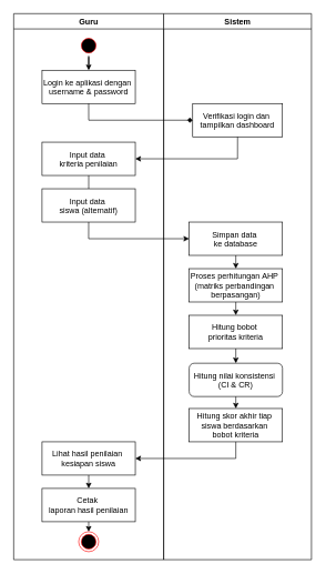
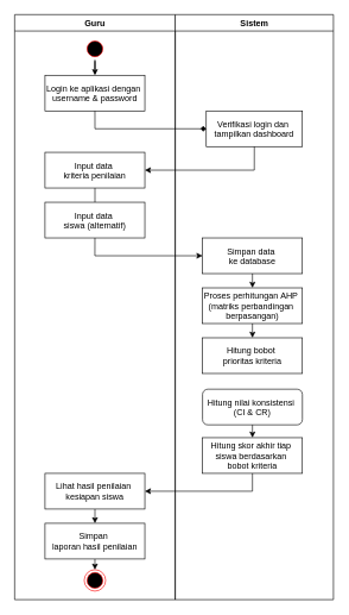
  <mxCell id="0" />
  <mxCell id="1" parent="0" />
  <mxCell id="2" value="Guru" style="swimlane;whiteSpace=wrap" vertex="1" parent="1"><mxGeometry x="20" y="20" width="225.5" height="820" as="geometry" /></mxCell>
  <mxCell id="3" value="Sistem" style="swimlane;whiteSpace=wrap" vertex="1" parent="1"><mxGeometry x="245.5" y="20" width="222.25" height="820" as="geometry" /></mxCell>
  <mxCell id="4" style="edgeStyle=orthogonalEdgeStyle;rounded=0;orthogonalLoop=1;jettySize=auto;html=1;entryX=0.5;entryY=0;entryDx=0;entryDy=0;" edge="1" parent="1" source="5" target="6"><mxGeometry relative="1" as="geometry" /></mxCell>
  <mxCell id="5" value="" style="ellipse;shape=startState;fillColor=#000000;strokeColor=#ff0000;" vertex="1" parent="1"><mxGeometry x="117.75" y="53" width="30" height="30" as="geometry" /></mxCell>
  <mxCell id="6" value="Login ke aplikasi dengan &#10;username &amp; password" style="" vertex="1" parent="1"><mxGeometry x="62.63" y="105" width="140.25" height="50" as="geometry" /></mxCell>
  <mxCell id="7" value="" style="ellipse;html=1;shape=endState;fillColor=#000000;strokeColor=#ff0000;" vertex="1" parent="1"><mxGeometry x="117.75" y="798" width="30" height="30" as="geometry" /></mxCell>
  <mxCell id="8" style="edgeStyle=orthogonalEdgeStyle;rounded=0;orthogonalLoop=1;jettySize=auto;html=1;entryX=0.5;entryY=0;entryDx=0;entryDy=0;endArrow=none;" edge="1" parent="1" source="9" target="10"><mxGeometry relative="1" as="geometry" /></mxCell>
  <mxCell id="9" value="Input data &#10;kriteria penilaian" style="" vertex="1" parent="1"><mxGeometry x="62.62" y="213" width="140.25" height="50" as="geometry" /></mxCell>
  <mxCell id="10" value="Input data &#10;siswa (alternatif)" style="" vertex="1" parent="1"><mxGeometry x="62.62" y="283" width="140.25" height="50" as="geometry" /></mxCell>
  <mxCell id="11" style="edgeStyle=orthogonalEdgeStyle;rounded=0;orthogonalLoop=1;jettySize=auto;html=1;entryX=0.5;entryY=0;entryDx=0;entryDy=0;" edge="1" parent="1" source="12" target="14"><mxGeometry relative="1" as="geometry" /></mxCell>
  <mxCell id="12" value="Lihat hasil penilaian &#10;kesiapan siswa" style="" vertex="1" parent="1"><mxGeometry x="62.63" y="663" width="140.25" height="50" as="geometry" /></mxCell>
  <mxCell id="13" style="edgeStyle=orthogonalEdgeStyle;rounded=0;orthogonalLoop=1;jettySize=auto;html=1;exitX=0.5;exitY=1;exitDx=0;exitDy=0;entryX=0.5;entryY=0;entryDx=0;entryDy=0;" edge="1" parent="1" source="14" target="7"><mxGeometry relative="1" as="geometry" /></mxCell>
- <mxCell id="14" value="Cetak &#10;laporan hasil penilaian" style="" vertex="1" parent="1"><mxGeometry x="62.62" y="733" width="140.25" height="50" as="geometry" /></mxCell>
+ <mxCell id="14" value="Simpan &#10;laporan hasil penilaian" style="" vertex="1" parent="1"><mxGeometry x="62.62" y="733" width="140.25" height="50" as="geometry" /></mxCell>
  <mxCell id="15" value="Verifikasi login dan &#10;tampilkan dashboard" style="" vertex="1" parent="1"><mxGeometry x="289.13" y="155" width="135" height="50" as="geometry" /></mxCell>
  <mxCell id="16" style="edgeStyle=orthogonalEdgeStyle;rounded=0;orthogonalLoop=1;jettySize=auto;html=1;entryX=0.5;entryY=0;entryDx=0;entryDy=0;" edge="1" parent="1" source="17" target="19"><mxGeometry relative="1" as="geometry" /></mxCell>
  <mxCell id="17" value="Simpan data &#10;ke database" style="" vertex="1" parent="1"><mxGeometry x="283.88" y="333" width="140.25" height="50" as="geometry" /></mxCell>
  <mxCell id="18" style="edgeStyle=orthogonalEdgeStyle;rounded=0;orthogonalLoop=1;jettySize=auto;html=1;entryX=0.5;entryY=0;entryDx=0;entryDy=0;" edge="1" parent="1" source="19" target="21"><mxGeometry relative="1" as="geometry" /></mxCell>
  <mxCell id="19" value="Proses perhitungan AHP &#10;(matriks perbandingan &#10;berpasangan)" style="" vertex="1" parent="1"><mxGeometry x="283.88" y="403" width="140.25" height="50" as="geometry" /></mxCell>
- <mxCell id="20" style="edgeStyle=orthogonalEdgeStyle;rounded=0;orthogonalLoop=1;jettySize=auto;html=1;entryX=0.5;entryY=0;entryDx=0;entryDy=0;" edge="1" parent="1" source="21" target="22"><mxGeometry relative="1" as="geometry" /></mxCell>
  <mxCell id="21" value="Hitung bobot &#10;prioritas kriteria" style="" vertex="1" parent="1"><mxGeometry x="283.88" y="473" width="140.25" height="50" as="geometry" /></mxCell>
  <mxCell id="22" value="Hitung nilai konsistensi &#10;(CI &amp; CR)" style="rounded=1;" vertex="1" parent="1"><mxGeometry x="283.88" y="545" width="140.25" height="50" as="geometry" /></mxCell>
  <mxCell id="23" value="Hitung skor akhir tiap &#10;siswa berdasarkan &#10;bobot kriteria" style="" vertex="1" parent="1"><mxGeometry x="283.88" y="613" width="140.25" height="50" as="geometry" /></mxCell>
  <mxCell id="24" style="edgeStyle=orthogonalEdgeStyle;rounded=0;orthogonalLoop=1;jettySize=auto;html=1;entryX=0.5;entryY=0;entryDx=0;entryDy=0;exitX=0.5;exitY=1;exitDx=0;exitDy=0;" edge="1" parent="1" source="22" target="23"><mxGeometry relative="1" as="geometry"><mxPoint x="349" y="603" as="sourcePoint" /><mxPoint x="349" y="625" as="targetPoint" /></mxGeometry></mxCell>
  <mxCell id="25" style="edgeStyle=orthogonalEdgeStyle;rounded=0;orthogonalLoop=1;jettySize=auto;html=1;entryX=0;entryY=0.5;entryDx=0;entryDy=0;exitX=0.5;exitY=1;exitDx=0;exitDy=0;endArrow=diamond;" edge="1" parent="1" source="6" target="15"><mxGeometry relative="1" as="geometry" /></mxCell>
  <mxCell id="26" style="edgeStyle=orthogonalEdgeStyle;rounded=0;orthogonalLoop=1;jettySize=auto;html=1;entryX=1;entryY=0.5;entryDx=0;entryDy=0;exitX=0.5;exitY=1;exitDx=0;exitDy=0;" edge="1" parent="1" source="15" target="9"><mxGeometry relative="1" as="geometry" /></mxCell>
  <mxCell id="27" style="edgeStyle=orthogonalEdgeStyle;rounded=0;orthogonalLoop=1;jettySize=auto;html=1;entryX=0;entryY=0.5;entryDx=0;entryDy=0;exitX=0.5;exitY=1;exitDx=0;exitDy=0;" edge="1" parent="1" source="10" target="17"><mxGeometry relative="1" as="geometry" /></mxCell>
  <mxCell id="28" style="edgeStyle=orthogonalEdgeStyle;rounded=0;orthogonalLoop=1;jettySize=auto;html=1;entryX=1;entryY=0.5;entryDx=0;entryDy=0;exitX=0.5;exitY=1;exitDx=0;exitDy=0;" edge="1" parent="1" source="23" target="12"><mxGeometry relative="1" as="geometry" /></mxCell>
